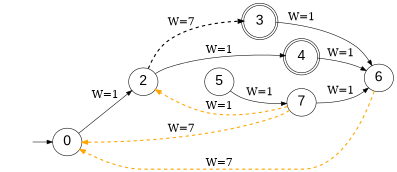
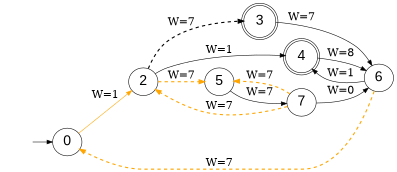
  digraph {
    fontname=courier
    labeljust=l
    nojustify=true
    rankdir=LR
    node [fontname=Arial fontsize=25]
    edge [fontsize=20]
    I0 [style=invis width=0]
    n2 [label=0]
    n3 [label=2]
    n4 [label=4 shape=doublecircle]
    n5 [label=5]
    n6 [label=3 shape=doublecircle]
    n7 [label=6]
    n8 [label=7]
    I0 -> n2
-   n2 -> n3 [label="W=1"]
+   n2 -> n3 [label="W=1" color=orange]
    n3 -> n4 [label="W=1"]
+   n3 -> n5 [color=orange label="W=7" penwidth=2.0 style=dashed]
    n3 -> n6 [color=black label="W=7" penwidth=2.0 style=dashed]
-   n4 -> n7 [label="W=1"]
-   n5 -> n8 [label="W=1"]
-   n6 -> n7 [label="W=1"]
+   n4 -> n7 [label="W=8"]
+   n5 -> n8 [label="W=7"]
+   n6 -> n7 [label="W=7"]
    n7 -> n2 [color=orange label="W=7" penwidth=2.0 style=dashed]
-   n8 -> n3 [color=orange label="W=1" penwidth=2.0 style=dashed]
-   n8 -> n2 [color=orange label="W=7" penwidth=2.0 style=dashed]
-   n8 -> n7 [label="W=1"]
+   n7 -> n4 [label="W=1"]
+   n8 -> n3 [color=orange label="W=7" penwidth=2.0 style=dashed]
+   n8 -> n5 [color=orange label="W=7" penwidth=2.0 style=dashed]
+   n8 -> n7 [label="W=0"]
  }
